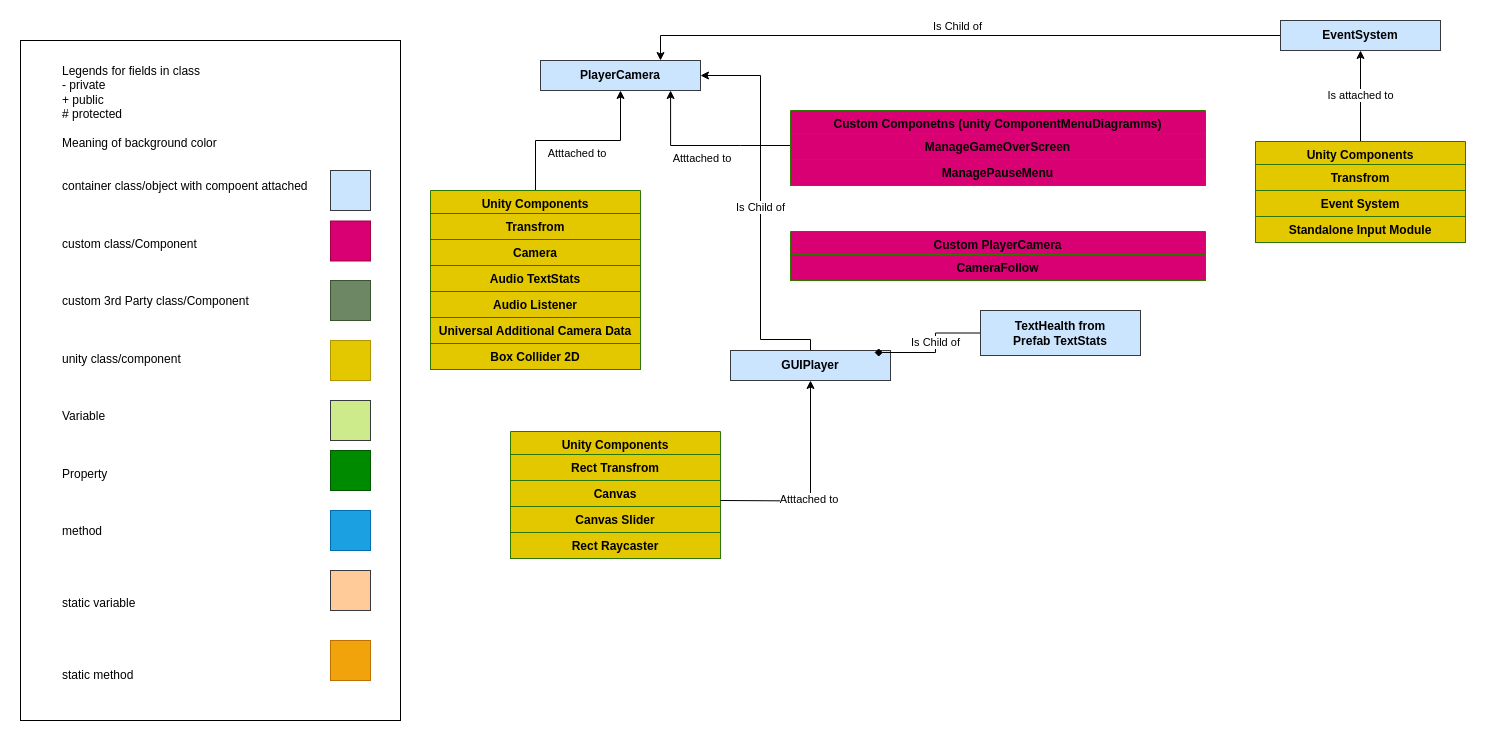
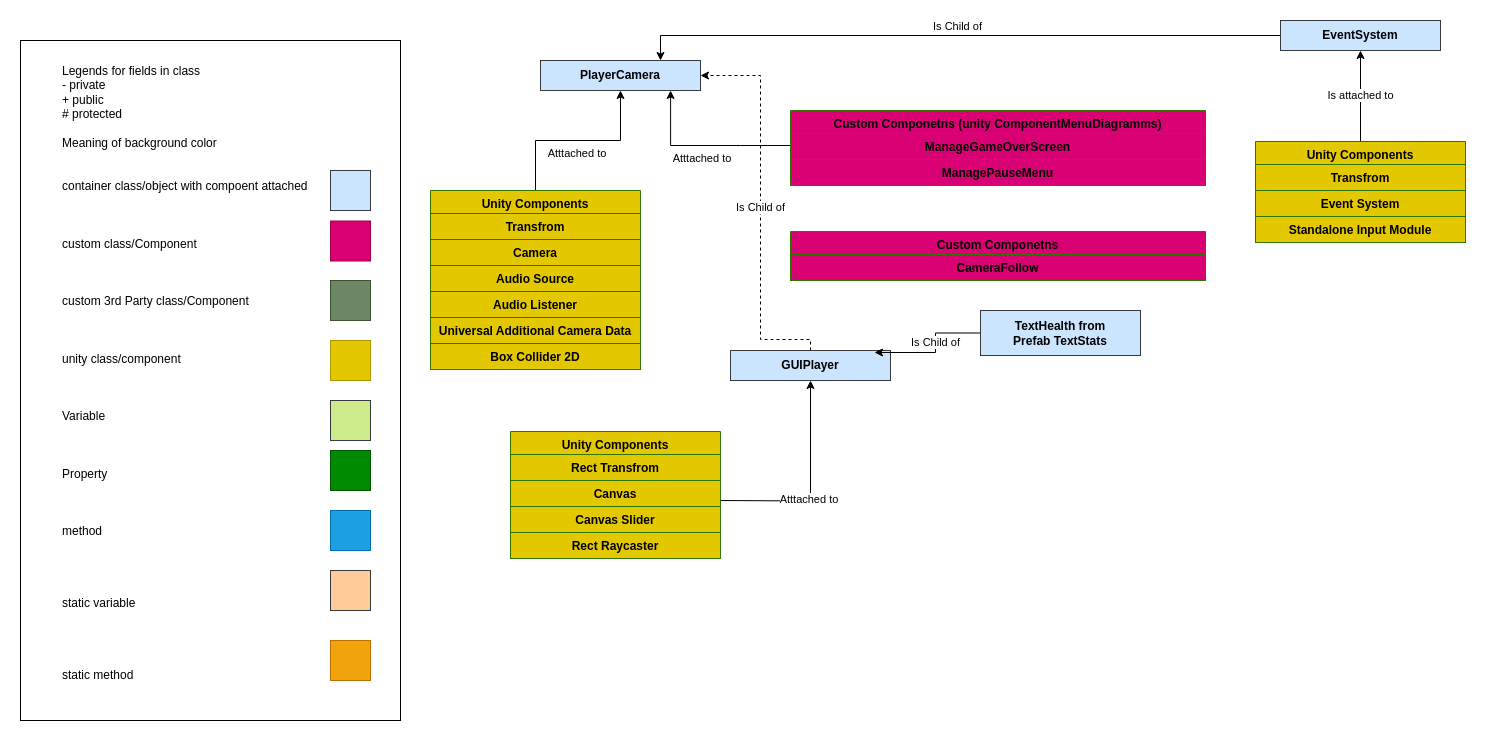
  <mxCell id="0" />
  <mxCell id="1" parent="0" />
  <mxCell id="2" value="&lt;blockquote style=&quot;margin: 0 0 0 40px ; border: none ; padding: 0px&quot;&gt;&lt;div&gt;&lt;span&gt;Legends for fields in class&lt;/span&gt;&lt;/div&gt;&lt;div&gt;&lt;span&gt;- private&lt;/span&gt;&lt;/div&gt;&lt;div&gt;&lt;span&gt;+ public&lt;/span&gt;&lt;/div&gt;&lt;div&gt;&lt;span&gt;# protected&lt;/span&gt;&lt;/div&gt;&lt;div&gt;&lt;span&gt;&lt;br&gt;&lt;/span&gt;&lt;/div&gt;&lt;div&gt;&lt;span&gt;Meaning of background color&lt;/span&gt;&lt;/div&gt;&lt;div&gt;&lt;span&gt;&lt;br&gt;&lt;/span&gt;&lt;/div&gt;&lt;div&gt;&lt;br&gt;&lt;/div&gt;&lt;div&gt;container class/object with compoent attached&lt;/div&gt;&lt;div&gt;&lt;span&gt;&lt;br&gt;&lt;/span&gt;&lt;/div&gt;&lt;div&gt;&lt;span&gt;&lt;br&gt;&lt;/span&gt;&lt;/div&gt;&lt;div&gt;&lt;span&gt;&lt;br&gt;&lt;/span&gt;&lt;/div&gt;&lt;div&gt;&lt;span&gt;custom class/Component&lt;/span&gt;&lt;/div&gt;&lt;div&gt;&lt;span&gt;&lt;br&gt;&lt;/span&gt;&lt;/div&gt;&lt;div&gt;&lt;span&gt;&lt;br&gt;&lt;/span&gt;&lt;/div&gt;&lt;div&gt;&lt;span&gt;&lt;br&gt;&lt;/span&gt;&lt;/div&gt;&lt;div&gt;&lt;span&gt;custom 3rd Party class/Component&lt;/span&gt;&lt;/div&gt;&lt;div&gt;&lt;span&gt;&lt;br&gt;&lt;/span&gt;&lt;/div&gt;&lt;div&gt;&lt;span&gt;&lt;br&gt;&lt;/span&gt;&lt;/div&gt;&lt;div&gt;&lt;span&gt;&lt;br&gt;&lt;/span&gt;&lt;/div&gt;&lt;div&gt;&lt;span&gt;unity class/component&lt;/span&gt;&lt;/div&gt;&lt;div&gt;&lt;span&gt;&lt;br&gt;&lt;/span&gt;&lt;/div&gt;&lt;div&gt;&lt;span&gt;&lt;br&gt;&lt;/span&gt;&lt;/div&gt;&lt;div&gt;&lt;span&gt;&lt;br&gt;&lt;/span&gt;&lt;/div&gt;&lt;div&gt;&lt;span&gt;Variable&lt;/span&gt;&lt;/div&gt;&lt;div&gt;&lt;span&gt;&lt;br&gt;&lt;/span&gt;&lt;/div&gt;&lt;div&gt;&lt;span&gt;&lt;br&gt;&lt;/span&gt;&lt;/div&gt;&lt;div&gt;&lt;span&gt;&lt;br&gt;&lt;/span&gt;&lt;/div&gt;&lt;div&gt;&lt;span&gt;Property&lt;/span&gt;&lt;/div&gt;&lt;div&gt;&lt;span&gt;&lt;br&gt;&lt;/span&gt;&lt;/div&gt;&lt;div&gt;&lt;span&gt;&lt;br&gt;&lt;/span&gt;&lt;/div&gt;&lt;div&gt;&lt;span&gt;&lt;br&gt;&lt;/span&gt;&lt;/div&gt;&lt;div&gt;&lt;span&gt;method&lt;/span&gt;&lt;/div&gt;&lt;div&gt;&lt;span&gt;&lt;br&gt;&lt;/span&gt;&lt;/div&gt;&lt;div&gt;&lt;span&gt;&lt;br&gt;&lt;/span&gt;&lt;/div&gt;&lt;div&gt;&lt;span&gt;&lt;br&gt;&lt;/span&gt;&lt;/div&gt;&lt;div&gt;&lt;span&gt;&lt;br&gt;&lt;/span&gt;&lt;/div&gt;&lt;div&gt;static variable&lt;/div&gt;&lt;div&gt;&lt;br&gt;&lt;/div&gt;&lt;div&gt;&lt;br&gt;&lt;/div&gt;&lt;div&gt;&lt;br&gt;&lt;/div&gt;&lt;div&gt;&lt;br&gt;&lt;/div&gt;&lt;div&gt;&lt;span&gt;static method&lt;/span&gt;&lt;/div&gt;&lt;/blockquote&gt;&lt;div&gt;&lt;br&gt;&lt;/div&gt;" style="rounded=0;whiteSpace=wrap;html=1;align=left;" vertex="1" parent="1"><mxGeometry x="20" y="40" width="380" height="680" as="geometry" /></mxCell>
  <mxCell id="3" value="" style="rounded=0;whiteSpace=wrap;html=1;fillColor=#d80073;strokeColor=#A50040;fontColor=#ffffff;" vertex="1" parent="1"><mxGeometry x="330" y="220.5" width="40" height="40" as="geometry" /></mxCell>
  <mxCell id="4" value="" style="rounded=0;whiteSpace=wrap;html=1;fillColor=#cdeb8b;strokeColor=#36393d;" vertex="1" parent="1"><mxGeometry x="330" y="400" width="40" height="40" as="geometry" /></mxCell>
  <mxCell id="5" value="" style="rounded=0;whiteSpace=wrap;html=1;fillColor=#008a00;strokeColor=#005700;fontColor=#ffffff;" vertex="1" parent="1"><mxGeometry x="330" y="450" width="40" height="40" as="geometry" /></mxCell>
  <mxCell id="6" value="" style="rounded=0;whiteSpace=wrap;html=1;fillColor=#1ba1e2;strokeColor=#006EAF;fontColor=#ffffff;" vertex="1" parent="1"><mxGeometry x="330" y="510" width="40" height="40" as="geometry" /></mxCell>
  <mxCell id="7" value="" style="rounded=0;whiteSpace=wrap;html=1;fillColor=#ffcc99;strokeColor=#36393d;" vertex="1" parent="1"><mxGeometry x="330" y="570" width="40" height="40" as="geometry" /></mxCell>
  <mxCell id="8" value="" style="rounded=0;whiteSpace=wrap;html=1;fillColor=#f0a30a;strokeColor=#BD7000;fontColor=#ffffff;" vertex="1" parent="1"><mxGeometry x="330" y="640" width="40" height="40" as="geometry" /></mxCell>
  <mxCell id="9" value="" style="rounded=0;whiteSpace=wrap;html=1;fillColor=#6D8764;strokeColor=#3A5431;fontColor=#ffffff;" vertex="1" parent="1"><mxGeometry x="330" y="280" width="40" height="40" as="geometry" /></mxCell>
  <mxCell id="10" value="" style="rounded=0;whiteSpace=wrap;html=1;fillColor=#e3c800;strokeColor=#B09500;fontColor=#ffffff;" vertex="1" parent="1"><mxGeometry x="330" y="340" width="40" height="40" as="geometry" /></mxCell>
  <mxCell id="11" value="" style="rounded=0;whiteSpace=wrap;html=1;fillColor=#cce5ff;strokeColor=#36393d;" vertex="1" parent="1"><mxGeometry x="330" y="170" width="40" height="40" as="geometry" /></mxCell>
  <mxCell id="12" value="PlayerCamera" style="rounded=0;whiteSpace=wrap;html=1;fontColor=#000000;align=center;strokeColor=#36393d;fillColor=#cce5ff;fontStyle=1" vertex="1" parent="1"><mxGeometry x="540" y="60" width="160" height="30" as="geometry" /></mxCell>
  <mxCell id="13" value="Atttached to&amp;nbsp;" style="edgeStyle=orthogonalEdgeStyle;rounded=0;orthogonalLoop=1;jettySize=auto;html=1;exitX=0.5;exitY=0;exitDx=0;exitDy=0;fontColor=#000000;align=center;verticalAlign=top;" edge="1" parent="1" source="15" target="12"><mxGeometry relative="1" as="geometry" /></mxCell>
  <mxCell id="14" value="Atttached to&amp;nbsp;" style="edgeStyle=orthogonalEdgeStyle;rounded=0;orthogonalLoop=1;jettySize=auto;html=1;entryX=0.813;entryY=1;entryDx=0;entryDy=0;entryPerimeter=0;fontColor=#000000;align=center;verticalAlign=top;" edge="1" parent="1" source="22" target="12"><mxGeometry relative="1" as="geometry"><Array as="points"><mxPoint x="740" y="145" /><mxPoint x="670" y="145" /></Array></mxGeometry></mxCell>
  <mxCell id="15" value="Unity Components" style="swimlane;fontStyle=1;childLayout=stackLayout;horizontal=1;fillColor=#E3C800;horizontalStack=0;resizeParent=1;resizeParentMax=0;resizeLast=0;collapsible=1;marginBottom=0;fontColor=#000000;align=center;verticalAlign=top;strokeColor=#2D7600;gradientColor=none;spacingLeft=4;spacingRight=4;" vertex="1" parent="1"><mxGeometry x="430" y="190" width="210" height="179" as="geometry" /></mxCell>
  <mxCell id="16" value="Transfrom" style="text;strokeColor=#2D7600;fillColor=#E3C800;align=center;verticalAlign=top;spacingLeft=4;spacingRight=4;overflow=hidden;rotatable=0;points=[[0,0.5],[1,0.5]];portConstraint=eastwest;fontColor=#000000;fontStyle=1" vertex="1" parent="15"><mxGeometry y="23" width="210" height="26" as="geometry" /></mxCell>
  <mxCell id="17" value="Camera" style="text;strokeColor=#2D7600;fillColor=#E3C800;align=center;verticalAlign=top;spacingLeft=4;spacingRight=4;overflow=hidden;rotatable=0;points=[[0,0.5],[1,0.5]];portConstraint=eastwest;fontColor=#000000;fontStyle=1" vertex="1" parent="15"><mxGeometry y="49" width="210" height="26" as="geometry" /></mxCell>
- <mxCell id="18" value="Audio TextStats" style="text;strokeColor=#2D7600;fillColor=#E3C800;align=center;verticalAlign=top;spacingLeft=4;spacingRight=4;overflow=hidden;rotatable=0;points=[[0,0.5],[1,0.5]];portConstraint=eastwest;fontColor=#000000;fontStyle=1" vertex="1" parent="15"><mxGeometry y="75" width="210" height="26" as="geometry" /></mxCell>
+ <mxCell id="18" value="Audio Source" style="text;strokeColor=#2D7600;fillColor=#E3C800;align=center;verticalAlign=top;spacingLeft=4;spacingRight=4;overflow=hidden;rotatable=0;points=[[0,0.5],[1,0.5]];portConstraint=eastwest;fontColor=#000000;fontStyle=1" vertex="1" parent="15"><mxGeometry y="75" width="210" height="26" as="geometry" /></mxCell>
  <mxCell id="19" value="Audio Listener" style="text;strokeColor=#2D7600;fillColor=#E3C800;align=center;verticalAlign=top;spacingLeft=4;spacingRight=4;overflow=hidden;rotatable=0;points=[[0,0.5],[1,0.5]];portConstraint=eastwest;fontColor=#000000;fontStyle=1" vertex="1" parent="15"><mxGeometry y="101" width="210" height="26" as="geometry" /></mxCell>
  <mxCell id="20" value="Universal Additional Camera Data" style="text;strokeColor=#2D7600;fillColor=#E3C800;align=center;verticalAlign=top;spacingLeft=4;spacingRight=4;overflow=hidden;rotatable=0;points=[[0,0.5],[1,0.5]];portConstraint=eastwest;fontColor=#000000;fontStyle=1" vertex="1" parent="15"><mxGeometry y="127" width="210" height="26" as="geometry" /></mxCell>
  <mxCell id="21" value="Box Collider 2D" style="text;strokeColor=#2D7600;fillColor=#E3C800;align=center;verticalAlign=top;spacingLeft=4;spacingRight=4;overflow=hidden;rotatable=0;points=[[0,0.5],[1,0.5]];portConstraint=eastwest;fontColor=#000000;fontStyle=1" vertex="1" parent="15"><mxGeometry y="153" width="210" height="26" as="geometry" /></mxCell>
  <mxCell id="22" value="Custom Componetns (unity ComponentMenuDiagramms)" style="swimlane;fontStyle=1;childLayout=stackLayout;horizontal=1;fillColor=#D80073;horizontalStack=0;resizeParent=1;resizeParentMax=0;resizeLast=0;collapsible=1;marginBottom=0;fontColor=#000000;align=center;verticalAlign=top;strokeColor=#2D7600;gradientColor=none;spacingLeft=4;spacingRight=4;" vertex="1" parent="1"><mxGeometry x="790" y="110" width="415" height="75" as="geometry" /></mxCell>
  <mxCell id="23" value="ManageGameOverScreen" style="text;strokeColor=#2D7600;fillColor=#D80073;align=center;verticalAlign=top;spacingLeft=4;spacingRight=4;overflow=hidden;rotatable=0;points=[[0,0.5],[1,0.5]];portConstraint=eastwest;fontColor=#000000;fontStyle=1;startSize=23;" vertex="1" parent="22"><mxGeometry y="23" width="415" height="26" as="geometry" /></mxCell>
  <mxCell id="24" value="ManagePauseMenu" style="text;strokeColor=#2D7600;fillColor=#D80073;align=center;verticalAlign=top;spacingLeft=4;spacingRight=4;overflow=hidden;rotatable=0;points=[[0,0.5],[1,0.5]];portConstraint=eastwest;fontColor=#000000;fontStyle=1;startSize=23;" vertex="1" parent="22"><mxGeometry y="49" width="415" height="26" as="geometry" /></mxCell>
- <mxCell id="25" value="Custom PlayerCamera" style="swimlane;fontStyle=1;childLayout=stackLayout;horizontal=1;fillColor=#D80073;horizontalStack=0;resizeParent=1;resizeParentMax=0;resizeLast=0;collapsible=1;marginBottom=0;fontColor=#000000;align=center;verticalAlign=top;strokeColor=#2D7600;gradientColor=none;spacingLeft=4;spacingRight=4;" vertex="1" parent="1"><mxGeometry x="790" y="231" width="415" height="49" as="geometry" /></mxCell>
+ <mxCell id="25" value="Custom Componetns" style="swimlane;fontStyle=1;childLayout=stackLayout;horizontal=1;fillColor=#D80073;horizontalStack=0;resizeParent=1;resizeParentMax=0;resizeLast=0;collapsible=1;marginBottom=0;fontColor=#000000;align=center;verticalAlign=top;strokeColor=#2D7600;gradientColor=none;spacingLeft=4;spacingRight=4;" vertex="1" parent="1"><mxGeometry x="790" y="231" width="415" height="49" as="geometry" /></mxCell>
  <mxCell id="26" value="CameraFollow" style="text;strokeColor=#2D7600;fillColor=#D80073;align=center;verticalAlign=top;spacingLeft=4;spacingRight=4;overflow=hidden;rotatable=0;points=[[0,0.5],[1,0.5]];portConstraint=eastwest;fontColor=#000000;fontStyle=1;startSize=23;" vertex="1" parent="25"><mxGeometry y="23" width="415" height="26" as="geometry" /></mxCell>
- <mxCell id="27" value="Is Child of" style="edgeStyle=orthogonalEdgeStyle;rounded=0;orthogonalLoop=1;jettySize=auto;html=1;exitX=0.5;exitY=0;exitDx=0;exitDy=0;fontColor=#000000;align=center;entryX=1;entryY=0.5;entryDx=0;entryDy=0;" edge="1" parent="1" source="28" target="12"><mxGeometry relative="1" as="geometry"><mxPoint x="740" y="75" as="targetPoint" /><Array as="points"><mxPoint x="760" y="339" /><mxPoint x="760" y="75" /></Array></mxGeometry></mxCell>
+ <mxCell id="27" value="Is Child of" style="edgeStyle=orthogonalEdgeStyle;rounded=0;orthogonalLoop=1;jettySize=auto;html=1;exitX=0.5;exitY=0;exitDx=0;exitDy=0;fontColor=#000000;align=center;entryX=1;entryY=0.5;entryDx=0;entryDy=0;dashed=1;" edge="1" parent="1" source="28" target="12"><mxGeometry relative="1" as="geometry"><mxPoint x="740" y="75" as="targetPoint" /><Array as="points"><mxPoint x="760" y="339" /><mxPoint x="760" y="75" /></Array></mxGeometry></mxCell>
  <mxCell id="28" value="GUIPlayer" style="rounded=0;whiteSpace=wrap;html=1;fontColor=#000000;align=center;strokeColor=#36393d;fillColor=#cce5ff;fontStyle=1" vertex="1" parent="1"><mxGeometry x="730" y="350" width="160" height="30" as="geometry" /></mxCell>
  <mxCell id="29" value="Unity Components" style="swimlane;fontStyle=1;childLayout=stackLayout;horizontal=1;fillColor=#E3C800;horizontalStack=0;resizeParent=1;resizeParentMax=0;resizeLast=0;collapsible=1;marginBottom=0;fontColor=#000000;align=center;verticalAlign=top;strokeColor=#2D7600;gradientColor=none;spacingLeft=4;spacingRight=4;" vertex="1" parent="1"><mxGeometry x="510" y="431" width="210" height="127" as="geometry" /></mxCell>
  <mxCell id="30" value="Rect Transfrom" style="text;strokeColor=#2D7600;fillColor=#E3C800;align=center;verticalAlign=top;spacingLeft=4;spacingRight=4;overflow=hidden;rotatable=0;points=[[0,0.5],[1,0.5]];portConstraint=eastwest;fontColor=#000000;fontStyle=1" vertex="1" parent="29"><mxGeometry y="23" width="210" height="26" as="geometry" /></mxCell>
  <mxCell id="31" value="Canvas" style="text;strokeColor=#2D7600;fillColor=#E3C800;align=center;verticalAlign=top;spacingLeft=4;spacingRight=4;overflow=hidden;rotatable=0;points=[[0,0.5],[1,0.5]];portConstraint=eastwest;fontColor=#000000;fontStyle=1" vertex="1" parent="29"><mxGeometry y="49" width="210" height="26" as="geometry" /></mxCell>
  <mxCell id="32" value="Canvas Slider" style="text;strokeColor=#2D7600;fillColor=#E3C800;align=center;verticalAlign=top;spacingLeft=4;spacingRight=4;overflow=hidden;rotatable=0;points=[[0,0.5],[1,0.5]];portConstraint=eastwest;fontColor=#000000;fontStyle=1" vertex="1" parent="29"><mxGeometry y="75" width="210" height="26" as="geometry" /></mxCell>
  <mxCell id="33" value="Rect Raycaster" style="text;strokeColor=#2D7600;fillColor=#E3C800;align=center;verticalAlign=top;spacingLeft=4;spacingRight=4;overflow=hidden;rotatable=0;points=[[0,0.5],[1,0.5]];portConstraint=eastwest;fontColor=#000000;fontStyle=1" vertex="1" parent="29"><mxGeometry y="101" width="210" height="26" as="geometry" /></mxCell>
  <mxCell id="34" value="Atttached to&amp;nbsp;" style="edgeStyle=orthogonalEdgeStyle;rounded=0;orthogonalLoop=1;jettySize=auto;html=1;exitX=0.5;exitY=0;exitDx=0;exitDy=0;fontColor=#000000;align=center;verticalAlign=top;" edge="1" parent="1" target="28"><mxGeometry relative="1" as="geometry"><mxPoint x="720" y="500" as="sourcePoint" /><mxPoint x="805" y="400" as="targetPoint" /></mxGeometry></mxCell>
- <mxCell id="35" value="Is Child of" style="edgeStyle=orthogonalEdgeStyle;rounded=0;orthogonalLoop=1;jettySize=auto;html=1;entryX=0.9;entryY=0.067;entryDx=0;entryDy=0;entryPerimeter=0;fontColor=#000000;align=center;verticalAlign=bottom;endArrow=diamond;" edge="1" parent="1" source="36" target="28"><mxGeometry relative="1" as="geometry" /></mxCell>
+ <mxCell id="35" value="Is Child of" style="edgeStyle=orthogonalEdgeStyle;rounded=0;orthogonalLoop=1;jettySize=auto;html=1;entryX=0.9;entryY=0.067;entryDx=0;entryDy=0;entryPerimeter=0;fontColor=#000000;align=center;verticalAlign=bottom;" edge="1" parent="1" source="36" target="28"><mxGeometry relative="1" as="geometry" /></mxCell>
  <mxCell id="36" value="TextHealth from Prefab&amp;nbsp;TextStats" style="rounded=0;whiteSpace=wrap;html=1;fontColor=#000000;align=center;strokeColor=#36393d;fillColor=#cce5ff;fontStyle=1" vertex="1" parent="1"><mxGeometry x="980" y="310" width="160" height="45" as="geometry" /></mxCell>
  <mxCell id="37" value="Is Child of" style="edgeStyle=orthogonalEdgeStyle;rounded=0;orthogonalLoop=1;jettySize=auto;html=1;entryX=0.75;entryY=0;entryDx=0;entryDy=0;fontColor=#000000;align=center;verticalAlign=bottom;" edge="1" parent="1" source="38" target="12"><mxGeometry relative="1" as="geometry" /></mxCell>
  <mxCell id="38" value="EventSystem" style="rounded=0;whiteSpace=wrap;html=1;fontColor=#000000;align=center;strokeColor=#36393d;fillColor=#cce5ff;fontStyle=1" vertex="1" parent="1"><mxGeometry x="1280" y="20" width="160" height="30" as="geometry" /></mxCell>
  <mxCell id="39" value="Is attached to" style="edgeStyle=orthogonalEdgeStyle;rounded=0;orthogonalLoop=1;jettySize=auto;html=1;entryX=0.5;entryY=1;entryDx=0;entryDy=0;fontColor=#000000;align=center;" edge="1" parent="1" source="40" target="38"><mxGeometry relative="1" as="geometry" /></mxCell>
  <mxCell id="40" value="Unity Components" style="swimlane;fontStyle=1;childLayout=stackLayout;horizontal=1;fillColor=#E3C800;horizontalStack=0;resizeParent=1;resizeParentMax=0;resizeLast=0;collapsible=1;marginBottom=0;fontColor=#000000;align=center;verticalAlign=top;strokeColor=#2D7600;gradientColor=none;spacingLeft=4;spacingRight=4;" vertex="1" parent="1"><mxGeometry x="1255" y="141" width="210" height="101" as="geometry" /></mxCell>
  <mxCell id="41" value="Transfrom" style="text;strokeColor=#2D7600;fillColor=#E3C800;align=center;verticalAlign=top;spacingLeft=4;spacingRight=4;overflow=hidden;rotatable=0;points=[[0,0.5],[1,0.5]];portConstraint=eastwest;fontColor=#000000;fontStyle=1" vertex="1" parent="40"><mxGeometry y="23" width="210" height="26" as="geometry" /></mxCell>
  <mxCell id="42" value="Event System" style="text;strokeColor=#2D7600;fillColor=#E3C800;align=center;verticalAlign=top;spacingLeft=4;spacingRight=4;overflow=hidden;rotatable=0;points=[[0,0.5],[1,0.5]];portConstraint=eastwest;fontColor=#000000;fontStyle=1" vertex="1" parent="40"><mxGeometry y="49" width="210" height="26" as="geometry" /></mxCell>
  <mxCell id="43" value="Standalone Input Module" style="text;strokeColor=#2D7600;fillColor=#E3C800;align=center;verticalAlign=top;spacingLeft=4;spacingRight=4;overflow=hidden;rotatable=0;points=[[0,0.5],[1,0.5]];portConstraint=eastwest;fontColor=#000000;fontStyle=1" vertex="1" parent="40"><mxGeometry y="75" width="210" height="26" as="geometry" /></mxCell>
